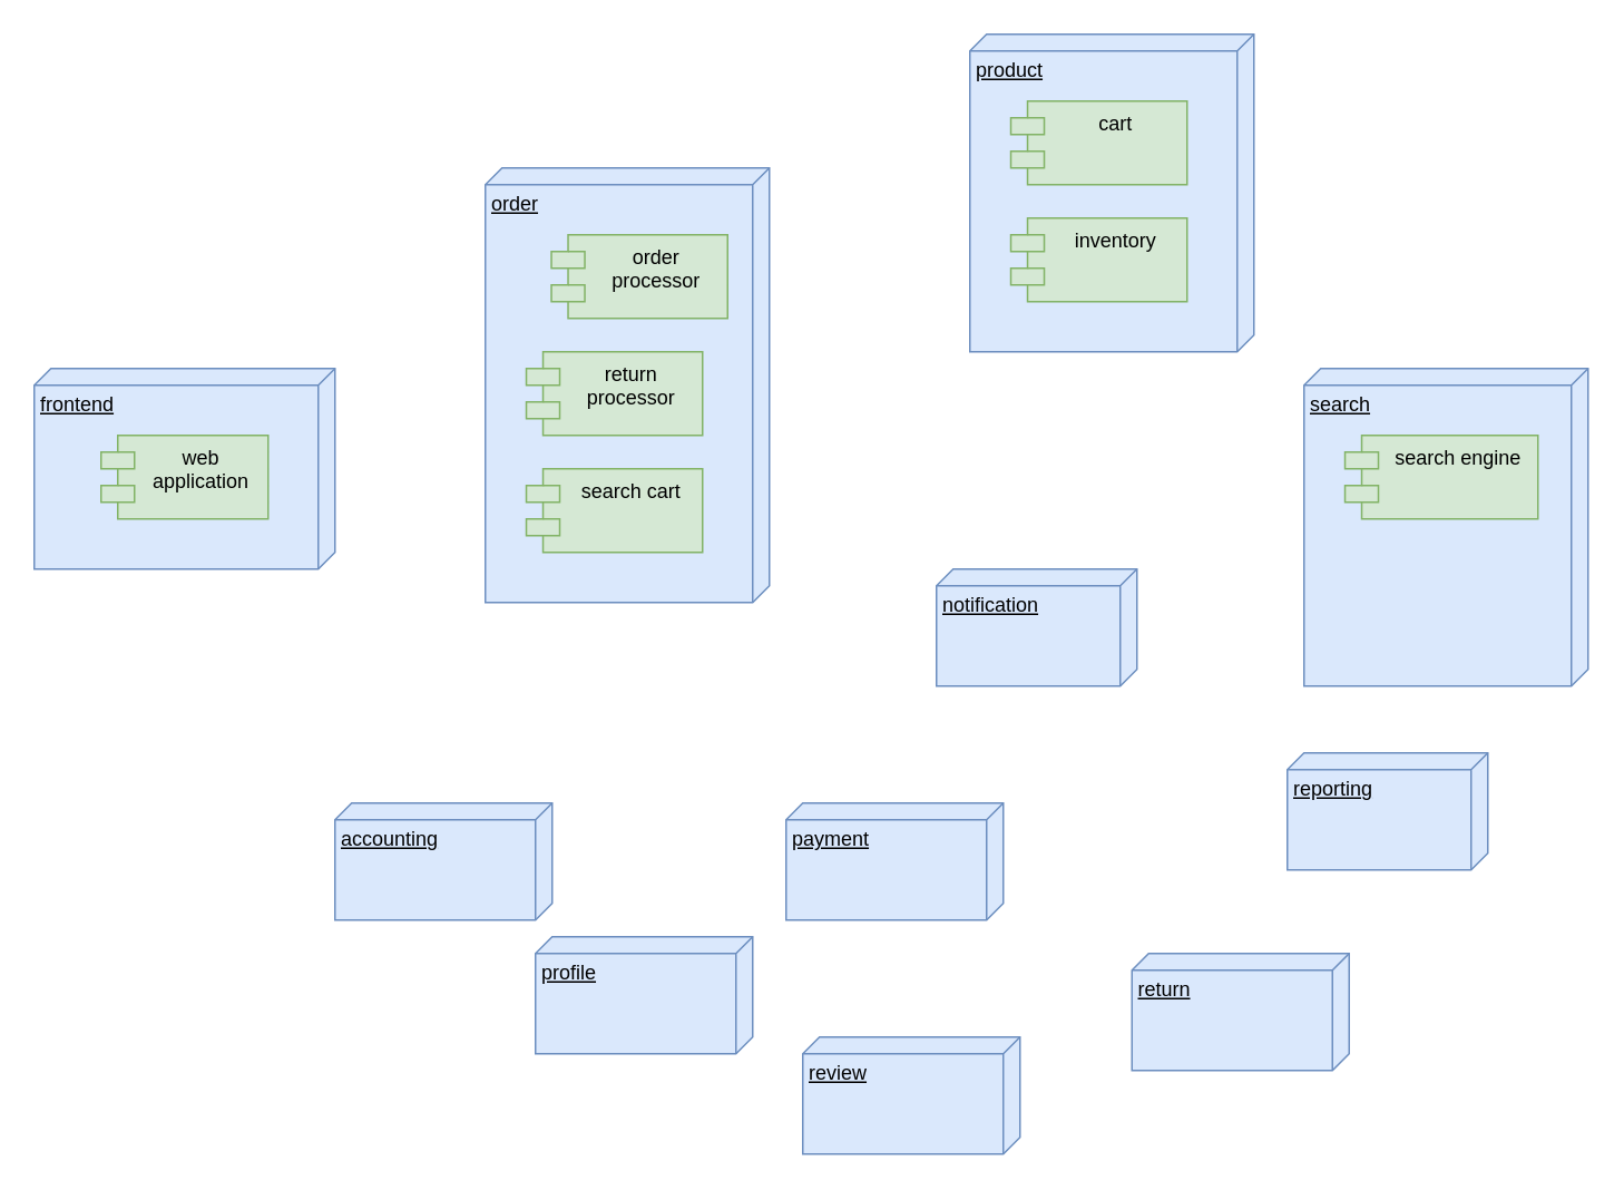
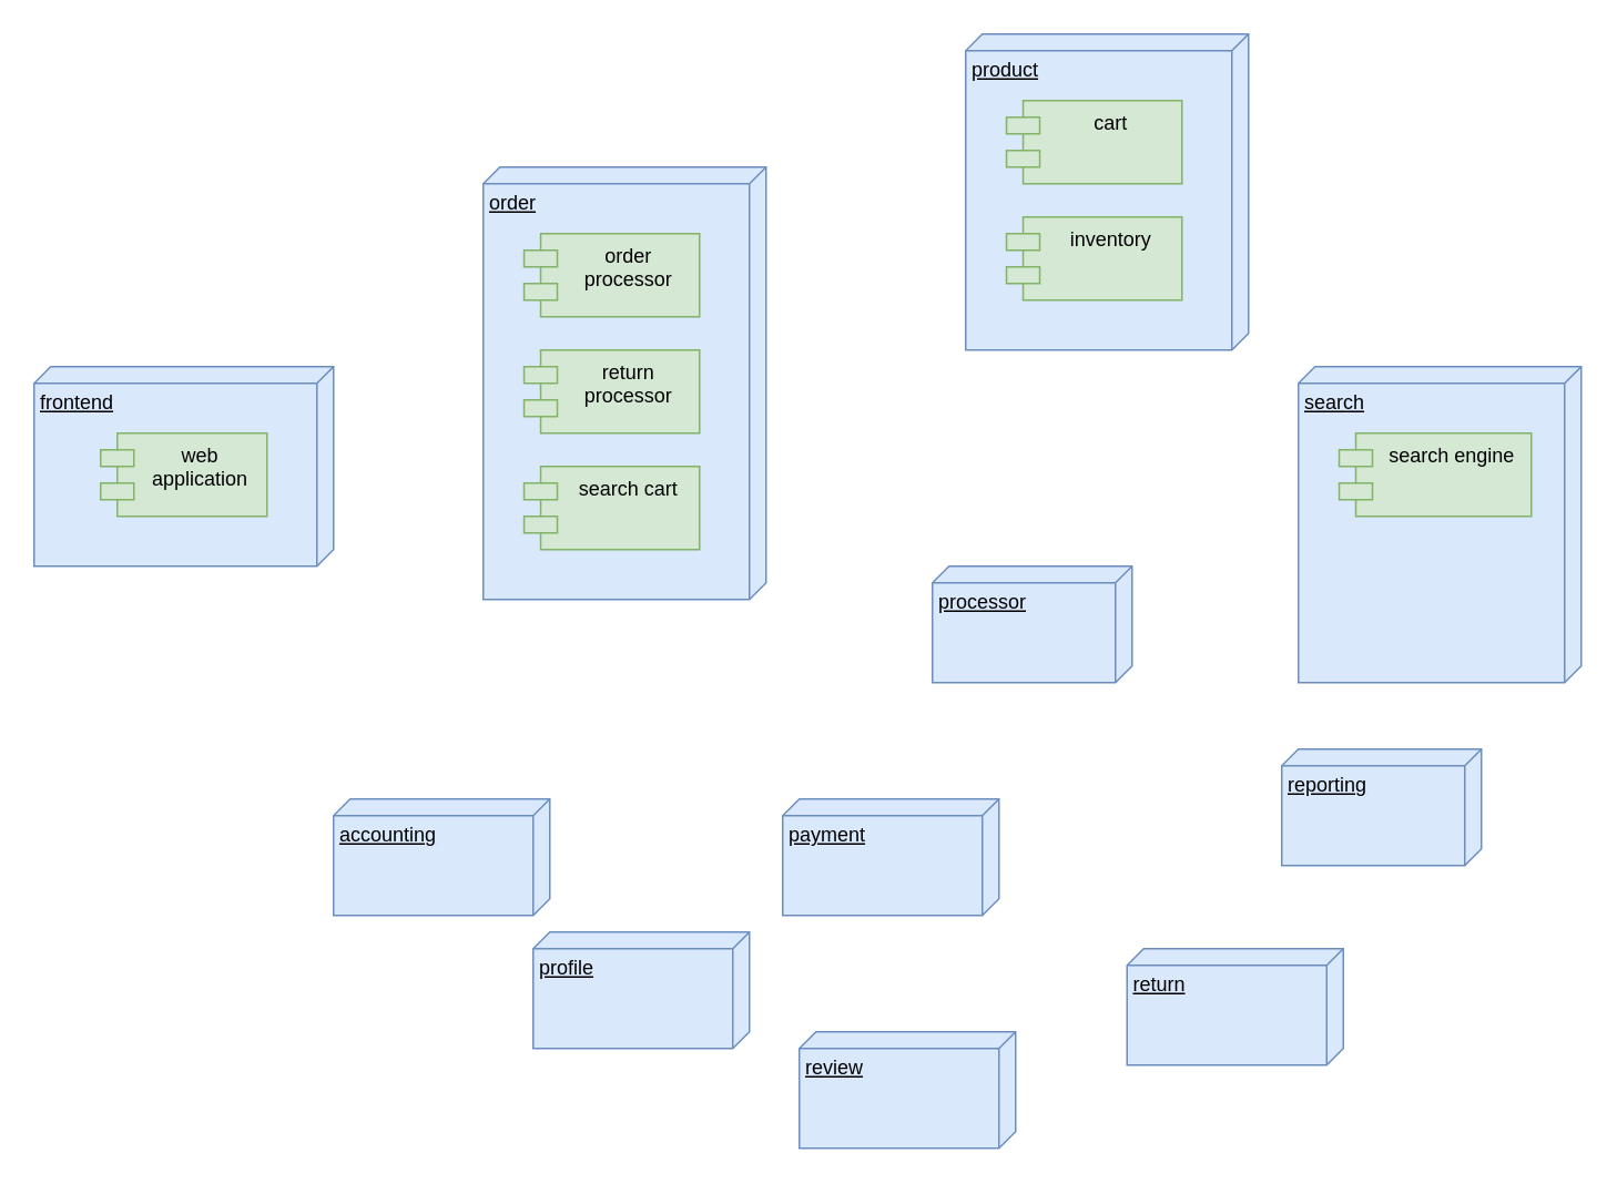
  <mxCell id="0" />
  <mxCell id="1" parent="0" />
  <mxCell id="2" value="frontend" style="verticalAlign=top;align=left;spacingTop=8;spacingLeft=2;spacingRight=12;shape=cube;size=10;direction=south;fontStyle=4;html=1;whiteSpace=wrap;fillColor=#dae8fc;strokeColor=#6c8ebf;container=1;movable=1;resizable=1;rotatable=1;deletable=1;editable=1;locked=0;connectable=1;" vertex="1" parent="1"><mxGeometry x="20" y="220" width="180" height="120" as="geometry" /></mxCell>
  <mxCell id="3" value="web application" style="shape=module;align=left;spacingLeft=20;align=center;verticalAlign=top;whiteSpace=wrap;html=1;container=0;fillColor=#d5e8d4;strokeColor=#82b366;" vertex="1" parent="2"><mxGeometry x="40" y="40" width="100" height="50" as="geometry" /></mxCell>
  <mxCell id="4" value="order" style="verticalAlign=top;align=left;spacingTop=8;spacingLeft=2;spacingRight=12;shape=cube;size=10;direction=south;fontStyle=4;html=1;whiteSpace=wrap;fillColor=#dae8fc;strokeColor=#6c8ebf;container=1;movable=1;resizable=1;rotatable=1;deletable=1;editable=1;locked=0;connectable=1;" vertex="1" parent="1"><mxGeometry x="290" y="100" width="170" height="260" as="geometry" /></mxCell>
- <mxCell id="5" value="order processor" style="shape=module;align=left;spacingLeft=20;align=center;verticalAlign=top;whiteSpace=wrap;html=1;container=0;fillColor=#d5e8d4;strokeColor=#82b366;movable=0;resizable=0;rotatable=0;deletable=0;editable=0;locked=1;connectable=0;" vertex="1" parent="4"><mxGeometry x="39.52" y="40" width="105.48" height="50" as="geometry" /></mxCell>
+ <mxCell id="5" value="order processor" style="shape=module;align=left;spacingLeft=20;align=center;verticalAlign=top;whiteSpace=wrap;html=1;container=0;fillColor=#d5e8d4;strokeColor=#82b366;movable=0;resizable=0;rotatable=0;deletable=0;editable=0;locked=1;connectable=0;" vertex="1" parent="4"><mxGeometry x="24.52" y="40" width="105.48" height="50" as="geometry" /></mxCell>
  <mxCell id="6" value="return processor" style="shape=module;align=left;spacingLeft=20;align=center;verticalAlign=top;whiteSpace=wrap;html=1;container=0;fillColor=#d5e8d4;strokeColor=#82b366;movable=0;resizable=0;rotatable=0;deletable=0;editable=0;locked=1;connectable=0;" vertex="1" parent="4"><mxGeometry x="24.52" y="110" width="105.48" height="50" as="geometry" /></mxCell>
  <mxCell id="7" value="search cart" style="shape=module;align=left;spacingLeft=20;align=center;verticalAlign=top;whiteSpace=wrap;html=1;container=0;fillColor=#d5e8d4;strokeColor=#82b366;movable=1;resizable=1;rotatable=1;deletable=1;editable=1;locked=0;connectable=1;" vertex="1" parent="4"><mxGeometry x="24.52" y="180" width="105.48" height="50" as="geometry" /></mxCell>
  <mxCell id="8" value="accounting" style="verticalAlign=top;align=left;spacingTop=8;spacingLeft=2;spacingRight=12;shape=cube;size=10;direction=south;fontStyle=4;html=1;whiteSpace=wrap;fillColor=#dae8fc;strokeColor=#6c8ebf;container=1;movable=1;resizable=1;rotatable=1;deletable=1;editable=1;locked=0;connectable=1;" vertex="1" parent="1"><mxGeometry x="200" y="480" width="130" height="70" as="geometry" /></mxCell>
  <mxCell id="9" value="payment" style="verticalAlign=top;align=left;spacingTop=8;spacingLeft=2;spacingRight=12;shape=cube;size=10;direction=south;fontStyle=4;html=1;whiteSpace=wrap;fillColor=#dae8fc;strokeColor=#6c8ebf;container=1;movable=1;resizable=1;rotatable=1;deletable=1;editable=1;locked=0;connectable=1;" vertex="1" parent="1"><mxGeometry x="470" y="480" width="130" height="70" as="geometry" /></mxCell>
- <mxCell id="10" value="notification" style="verticalAlign=top;align=left;spacingTop=8;spacingLeft=2;spacingRight=12;shape=cube;size=10;direction=south;fontStyle=4;html=1;whiteSpace=wrap;fillColor=#dae8fc;strokeColor=#6c8ebf;container=1;movable=1;resizable=1;rotatable=1;deletable=1;editable=1;locked=0;connectable=1;" vertex="1" parent="1"><mxGeometry x="560" y="340" width="120" height="70" as="geometry" /></mxCell>
+ <mxCell id="10" value="processor" style="verticalAlign=top;align=left;spacingTop=8;spacingLeft=2;spacingRight=12;shape=cube;size=10;direction=south;fontStyle=4;html=1;whiteSpace=wrap;fillColor=#dae8fc;strokeColor=#6c8ebf;container=1;movable=1;resizable=1;rotatable=1;deletable=1;editable=1;locked=0;connectable=1;" vertex="1" parent="1"><mxGeometry x="560" y="340" width="120" height="70" as="geometry" /></mxCell>
  <mxCell id="11" value="reporting" style="verticalAlign=top;align=left;spacingTop=8;spacingLeft=2;spacingRight=12;shape=cube;size=10;direction=south;fontStyle=4;html=1;whiteSpace=wrap;fillColor=#dae8fc;strokeColor=#6c8ebf;container=1;movable=1;resizable=1;rotatable=1;deletable=1;editable=1;locked=0;connectable=1;" vertex="1" parent="1"><mxGeometry x="770" y="450" width="120" height="70" as="geometry" /></mxCell>
  <mxCell id="12" value="product" style="verticalAlign=top;align=left;spacingTop=8;spacingLeft=2;spacingRight=12;shape=cube;size=10;direction=south;fontStyle=4;html=1;whiteSpace=wrap;fillColor=#dae8fc;strokeColor=#6c8ebf;container=1;movable=1;resizable=1;rotatable=1;deletable=1;editable=1;locked=0;connectable=1;" vertex="1" parent="1"><mxGeometry x="580" y="20" width="170" height="190" as="geometry" /></mxCell>
  <mxCell id="13" value="cart" style="shape=module;align=left;spacingLeft=20;align=center;verticalAlign=top;whiteSpace=wrap;html=1;container=0;fillColor=#d5e8d4;strokeColor=#82b366;movable=0;resizable=0;rotatable=0;deletable=0;editable=0;locked=1;connectable=0;" vertex="1" parent="12"><mxGeometry x="24.52" y="40" width="105.48" height="50" as="geometry" /></mxCell>
  <mxCell id="14" value="inventory" style="shape=module;align=left;spacingLeft=20;align=center;verticalAlign=top;whiteSpace=wrap;html=1;container=0;fillColor=#d5e8d4;strokeColor=#82b366;movable=0;resizable=0;rotatable=0;deletable=0;editable=0;locked=1;connectable=0;" vertex="1" parent="12"><mxGeometry x="24.52" y="110" width="105.48" height="50" as="geometry" /></mxCell>
  <mxCell id="15" value="profile" style="verticalAlign=top;align=left;spacingTop=8;spacingLeft=2;spacingRight=12;shape=cube;size=10;direction=south;fontStyle=4;html=1;whiteSpace=wrap;fillColor=#dae8fc;strokeColor=#6c8ebf;container=1;movable=1;resizable=1;rotatable=1;deletable=1;editable=1;locked=0;connectable=1;" vertex="1" parent="1"><mxGeometry x="320" y="560" width="130" height="70" as="geometry" /></mxCell>
  <mxCell id="16" value="return" style="verticalAlign=top;align=left;spacingTop=8;spacingLeft=2;spacingRight=12;shape=cube;size=10;direction=south;fontStyle=4;html=1;whiteSpace=wrap;fillColor=#dae8fc;strokeColor=#6c8ebf;container=1;movable=1;resizable=1;rotatable=1;deletable=1;editable=1;locked=0;connectable=1;" vertex="1" parent="1"><mxGeometry x="677" y="570" width="130" height="70" as="geometry" /></mxCell>
  <mxCell id="17" value="review" style="verticalAlign=top;align=left;spacingTop=8;spacingLeft=2;spacingRight=12;shape=cube;size=10;direction=south;fontStyle=4;html=1;whiteSpace=wrap;fillColor=#dae8fc;strokeColor=#6c8ebf;container=1;movable=1;resizable=1;rotatable=1;deletable=1;editable=1;locked=0;connectable=1;" vertex="1" parent="1"><mxGeometry x="480" y="620" width="130" height="70" as="geometry" /></mxCell>
  <mxCell id="18" value="search" style="verticalAlign=top;align=left;spacingTop=8;spacingLeft=2;spacingRight=12;shape=cube;size=10;direction=south;fontStyle=4;html=1;whiteSpace=wrap;fillColor=#dae8fc;strokeColor=#6c8ebf;container=1;movable=1;resizable=1;rotatable=1;deletable=1;editable=1;locked=0;connectable=1;" vertex="1" parent="1"><mxGeometry x="780" y="220" width="170" height="190" as="geometry" /></mxCell>
  <mxCell id="19" value="search engine" style="shape=module;align=left;spacingLeft=20;align=center;verticalAlign=top;whiteSpace=wrap;html=1;container=0;fillColor=#d5e8d4;strokeColor=#82b366;movable=0;resizable=0;rotatable=0;deletable=0;editable=0;locked=1;connectable=0;" vertex="1" parent="18"><mxGeometry x="24.52" y="40" width="115.48" height="50" as="geometry" /></mxCell>
